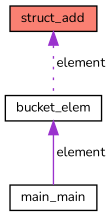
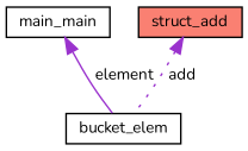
  digraph {
    fontname=Nunito
    node [color=black fillcolor=white fontname=Nunito fontsize=10 shape=record style=filled]
    edge [color=darkorchid3 dir=back fontname=Nunito fontsize=10 labelfontname=Helvetica labelfontsize=10]
    n1 [fontcolor=black height=0.2 label=main_main width=0.4]
    n2 [height=0.2 label=bucket_elem width=0.4]
    n3 [fillcolor=salmon height=0.2 label=struct_add width=0.4]
-   n2 -> n1 [label=" element" style=solid]
-   n3 -> n2 [label=" element" style=dotted]
+   n1 -> n2 [label=" element" style=solid]
+   n3 -> n2 [label=" add" style=dotted]
  }
